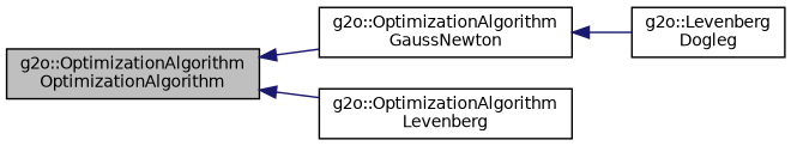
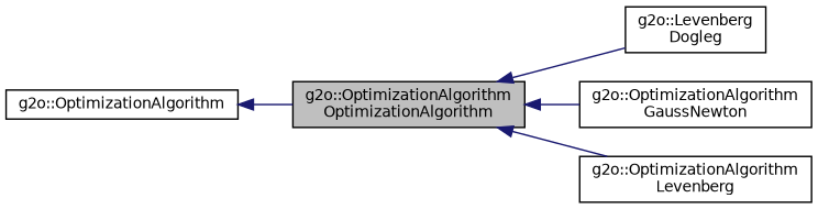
  digraph {
    rankdir=LR
    node [color=black fillcolor=white fontname=Helvetica fontsize=10 shape=record style=filled]
    edge [color=midnightblue dir=back fontname=Helvetica fontsize=10 labelfontname=Helvetica labelfontsize=10 style=solid]
    n1 [fillcolor=grey75 fontcolor=black height=0.2 label="g2o::OptimizationAlgorithm\lOptimizationAlgorithm" width=0.4]
    n2 [height=0.2 label="g2o::Levenberg\lDogleg" width=0.4]
    n3 [height=0.2 label="g2o::OptimizationAlgorithm\lGaussNewton" width=0.4]
    n4 [height=0.2 label="g2o::OptimizationAlgorithm\lLevenberg" width=0.4]
-   n3 -> n2
+   n5 [height=0.2 label="g2o::OptimizationAlgorithm" width=0.4]
+   n1 -> n2
    n1 -> n3
    n1 -> n4
+   n5 -> n1
  }
